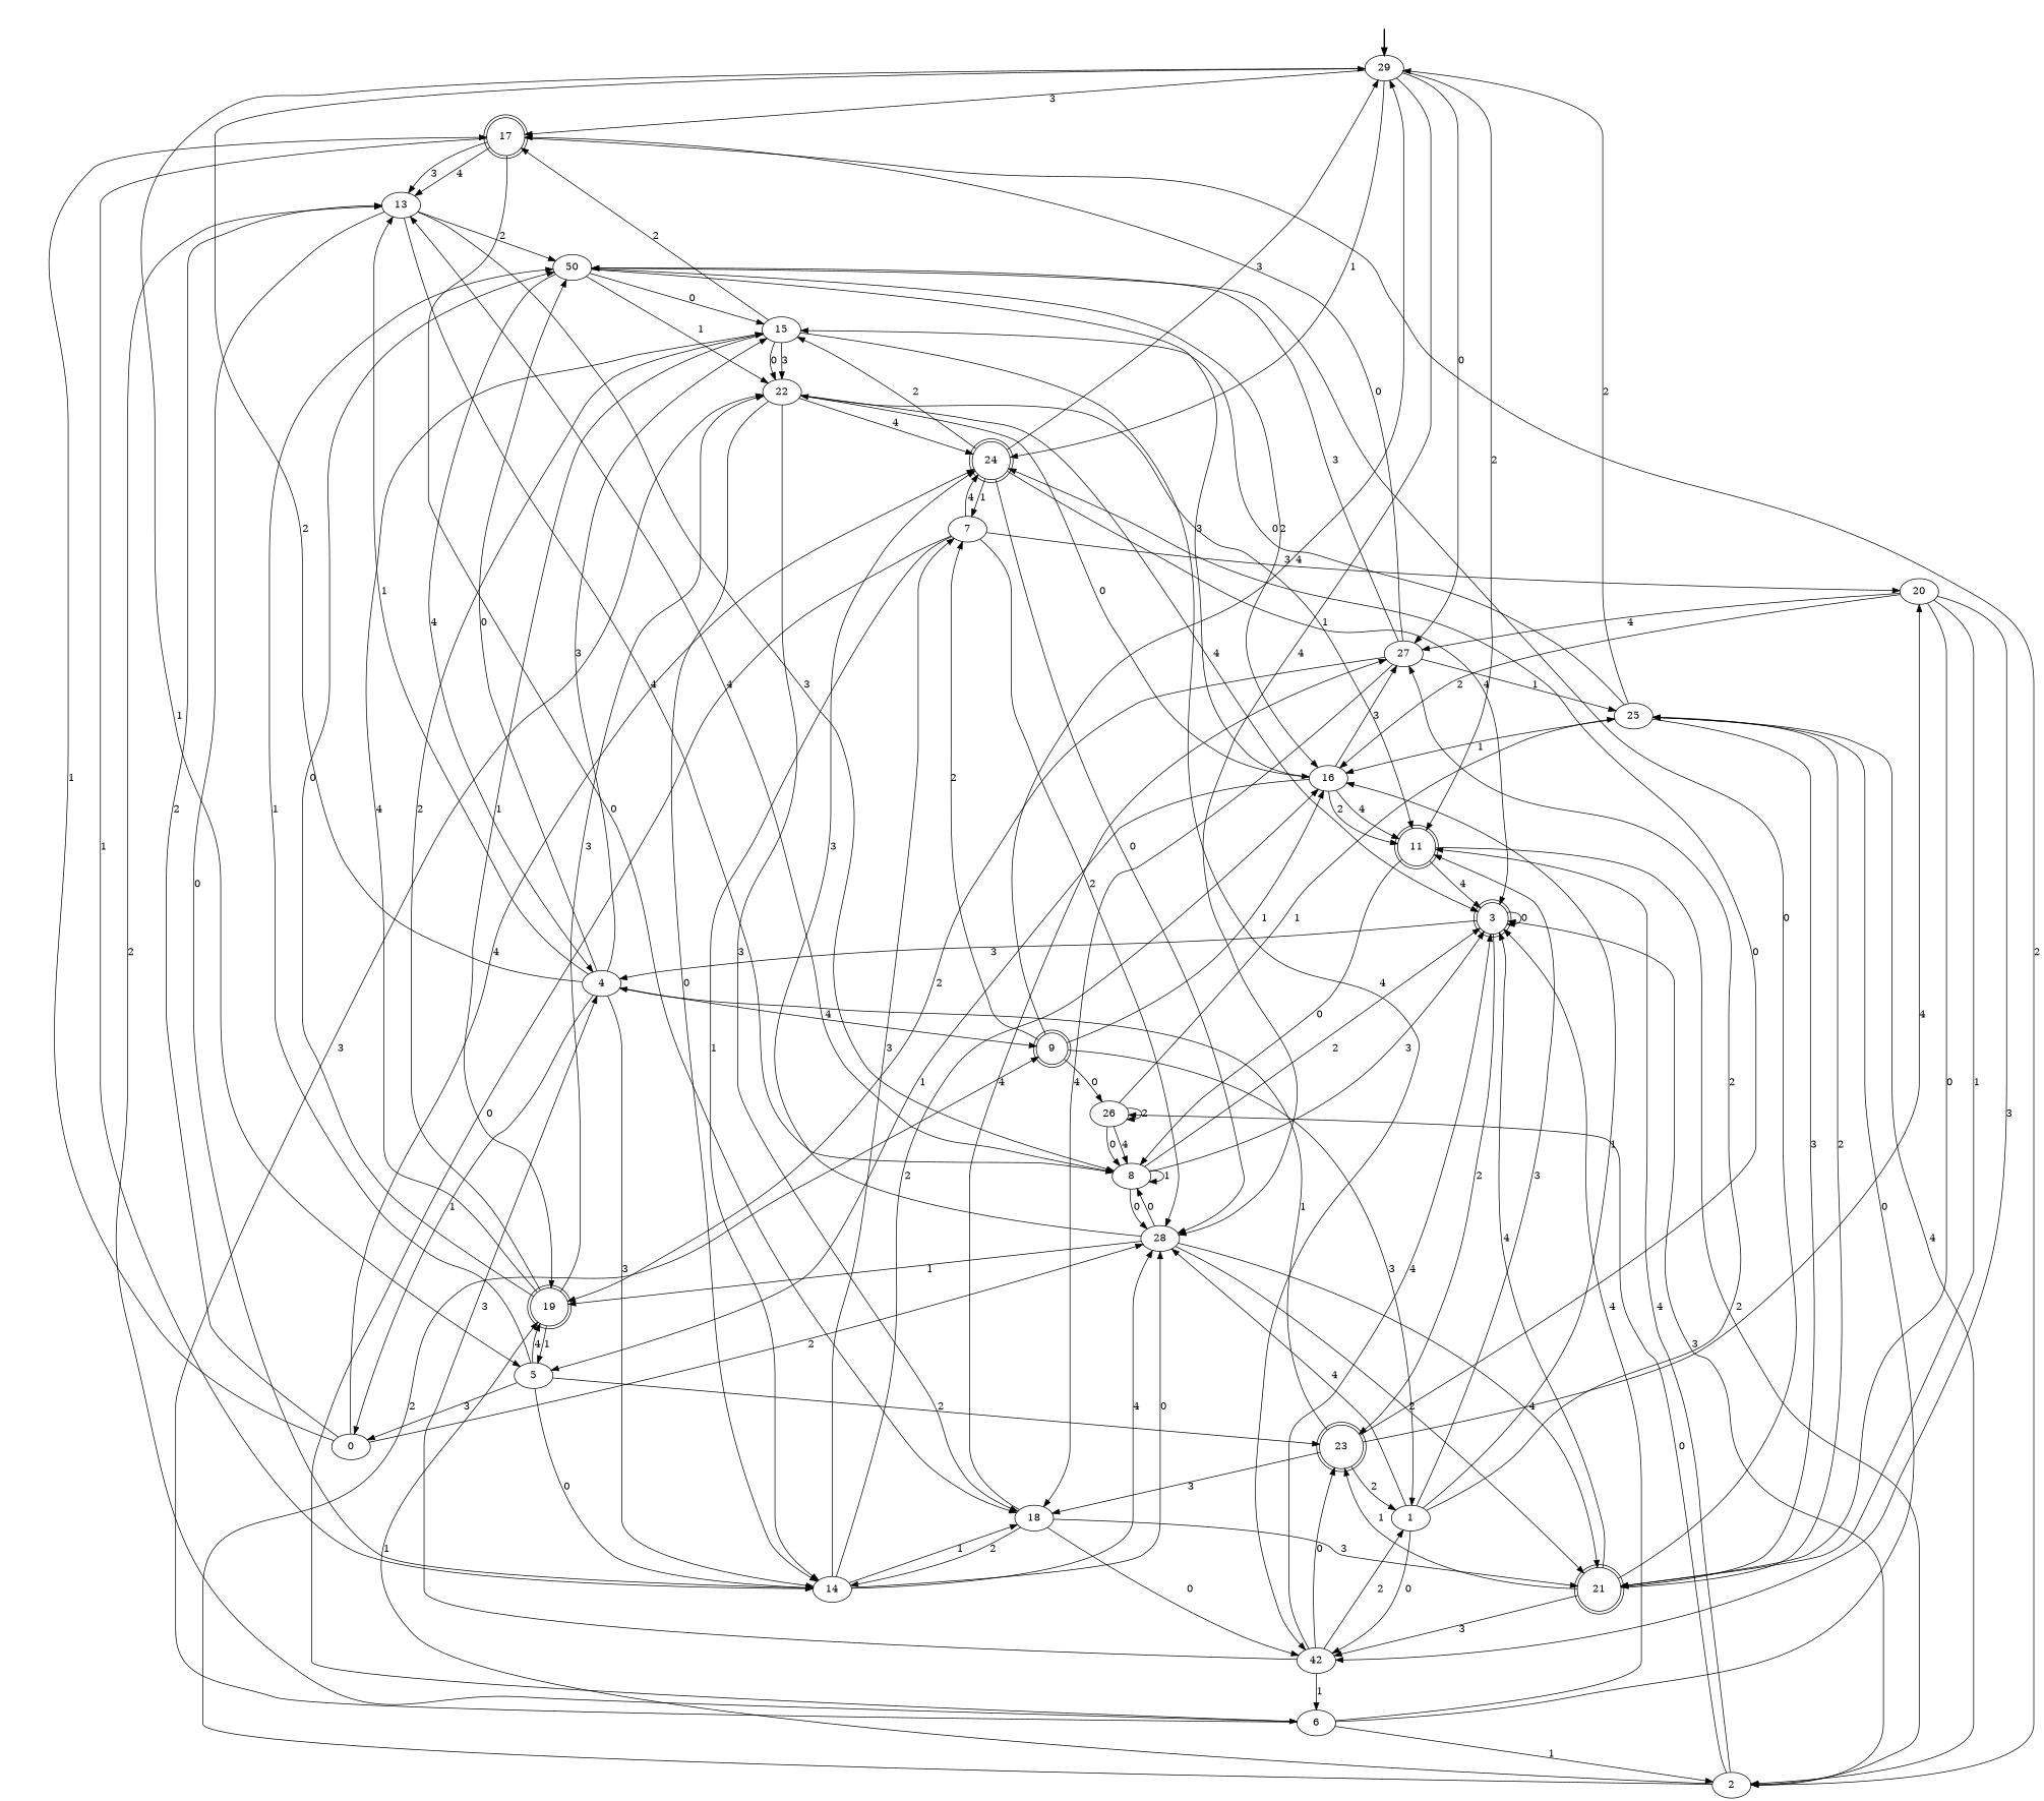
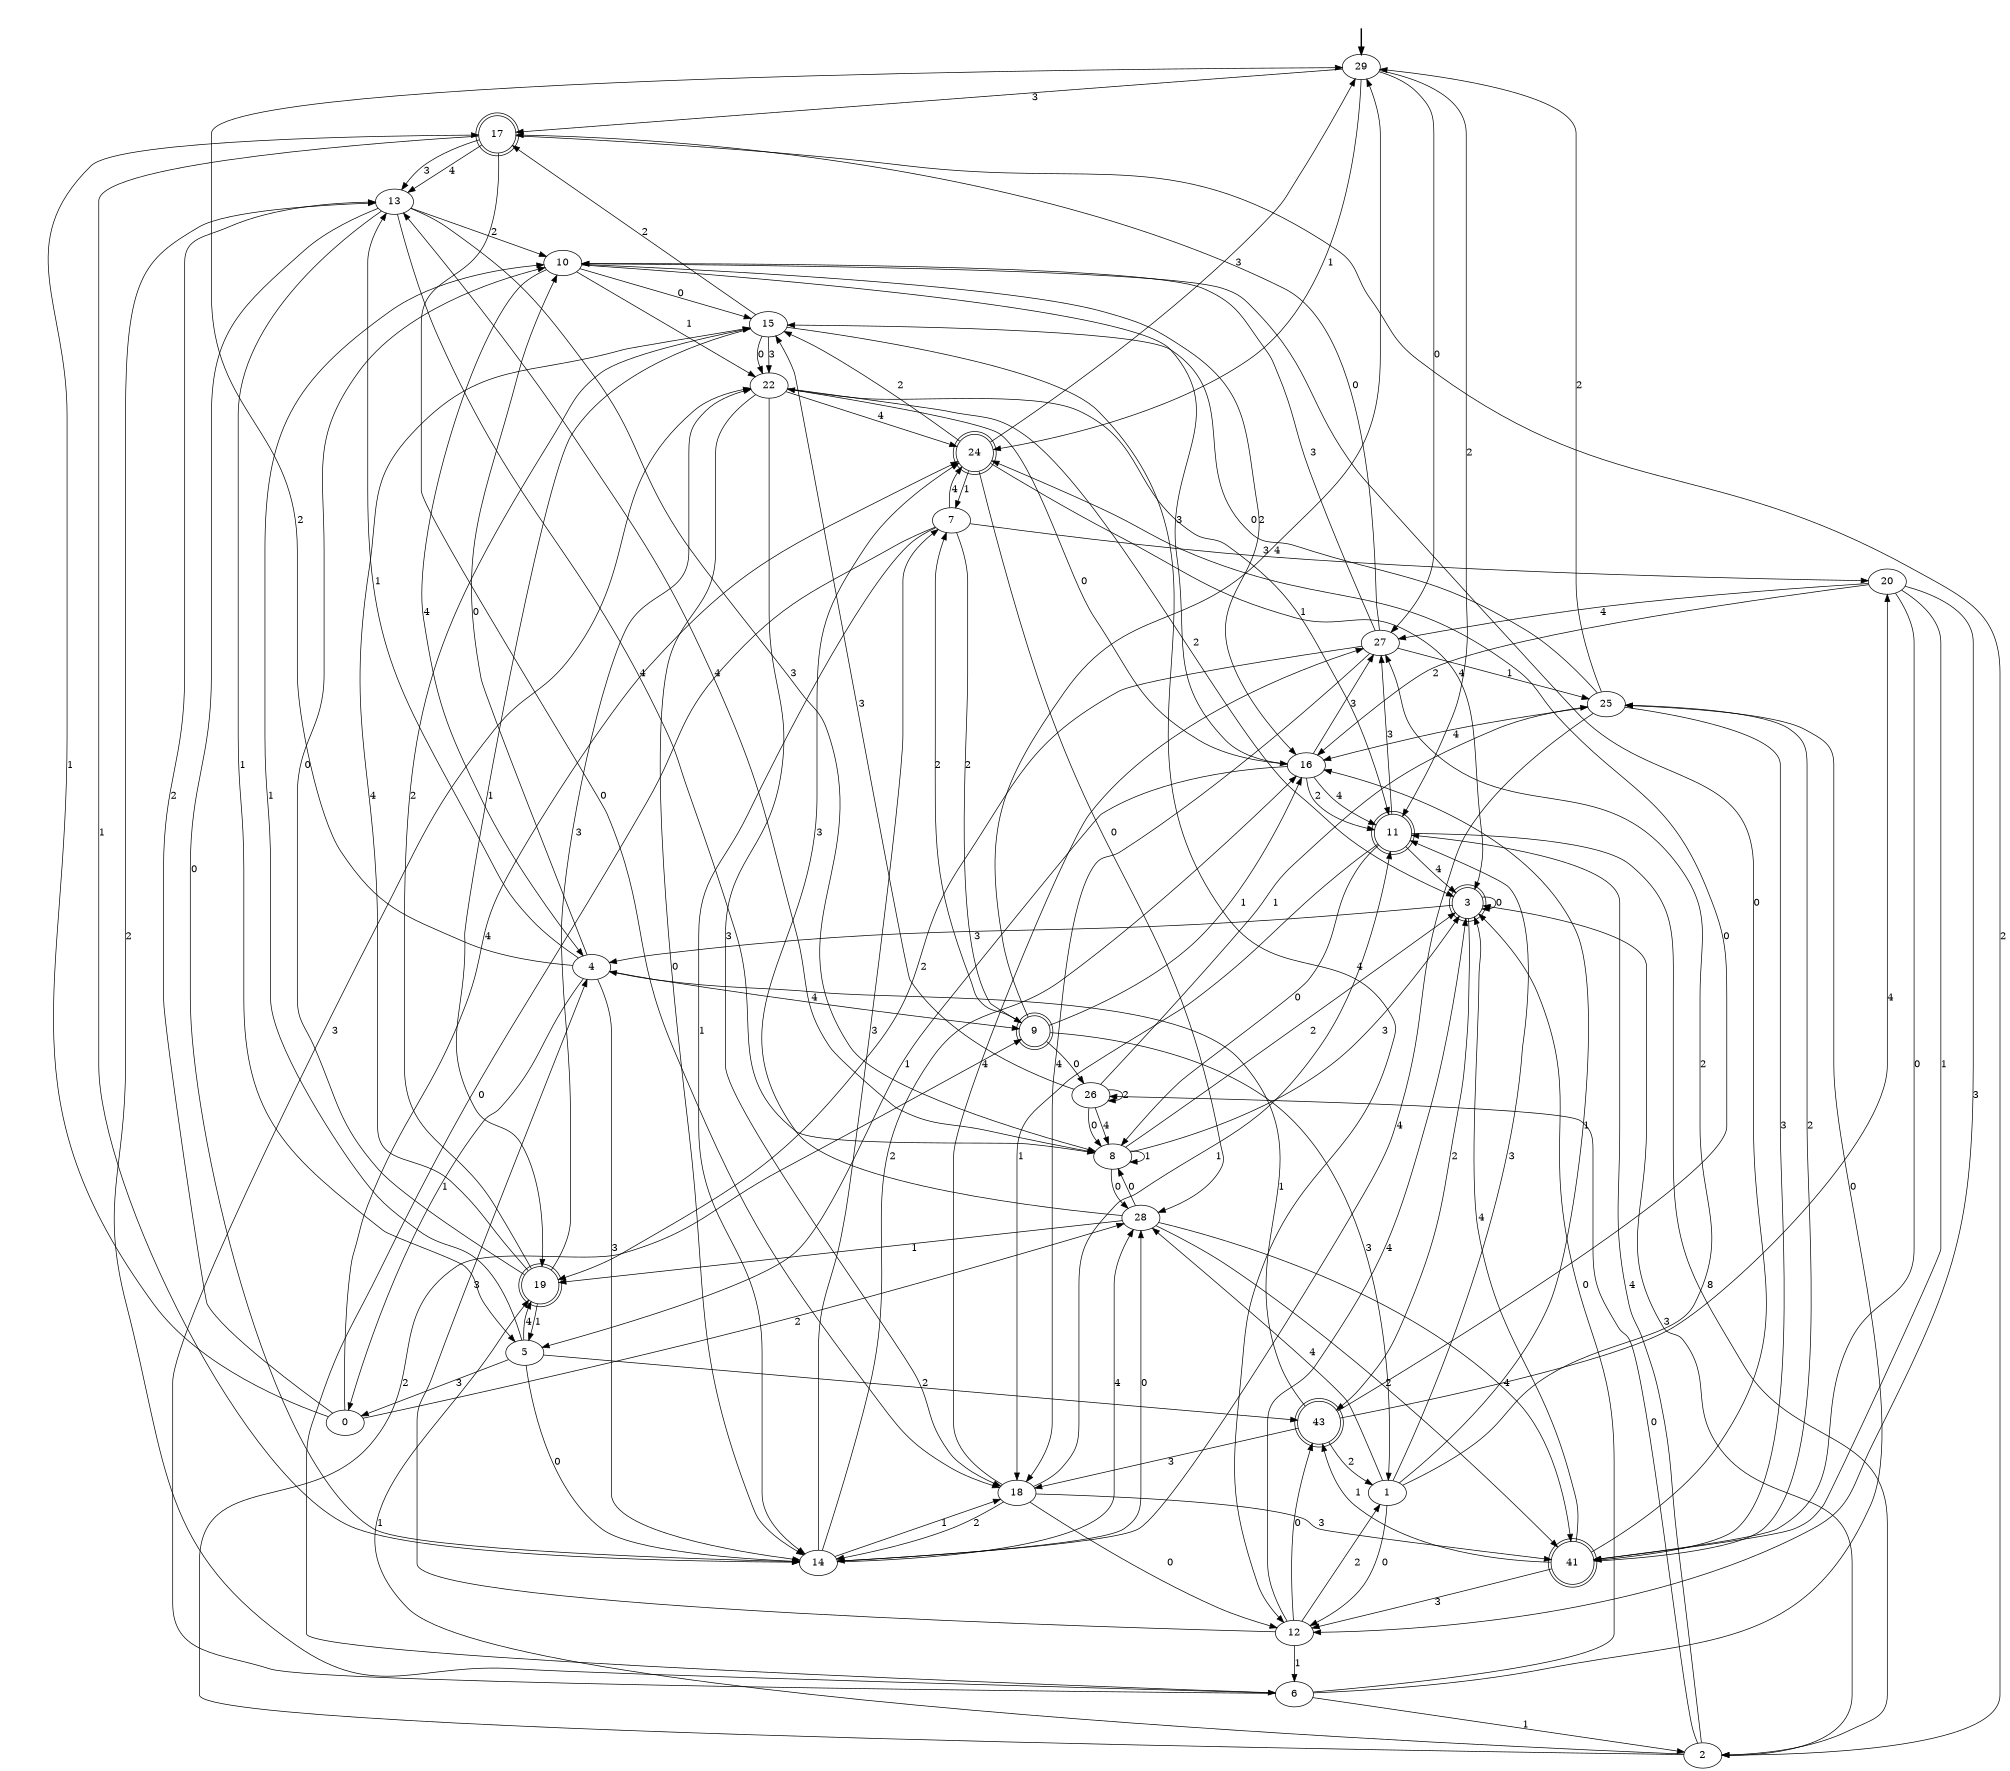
  digraph {
    fake [style=invisible]
    29 [root=true]
    17 [shape=doublecircle]
    24 [shape=doublecircle]
    28
    11 [shape=doublecircle]
    27
    0
    13
-   10 [label=50]
+   10
    14
    5
    8
    18
    2
-   12 [label=42]
-   21 [shape=doublecircle]
+   12
+   21 [shape=doublecircle label=41]
    3 [shape=doublecircle]
    7
    15
    19 [shape=doublecircle]
    1
    16
    4
-   23 [shape=doublecircle]
+   23 [shape=doublecircle label=43]
    6
    22
    25
    9 [shape=doublecircle]
    26
    20
    fake -> 29 [style=bold]
    29 -> 17 [label=3]
    29 -> 24 [label=1]
-   29 -> 28 [label=4]
    29 -> 11 [label=2]
    29 -> 27 [label=0]
    17 -> 13 [label=4]
    17 -> 13 [label=3]
    17 -> 14 [label=1]
    17 -> 18 [label=0]
    17 -> 2 [label=2]
    24 -> 29 [label=3]
    24 -> 28 [label=0]
    24 -> 3 [label=4]
    24 -> 7 [label=1]
    24 -> 15 [label=2]
    28 -> 24 [label=3]
    28 -> 8 [label=0]
    28 -> 21 [label=2]
    28 -> 21 [label=4]
    28 -> 19 [label=1]
+   11 -> 27 [label=3]
    11 -> 8 [label=0]
-   11 -> 2 [label=2]
+   11 -> 18 [label=1]
+   11 -> 2 [label=8]
    11 -> 3 [label=4]
    27 -> 17 [label=0]
    27 -> 10 [label=3]
    27 -> 18 [label=4]
    27 -> 19 [label=2]
    27 -> 25 [label=1]
    0 -> 17 [label=1]
    0 -> 24 [label=4]
    0 -> 28 [label=2]
    0 -> 13 [label=2]
    13 -> 10 [label=2]
    13 -> 14 [label=0]
-   29 -> 5 [label=1]
+   13 -> 5 [label=1]
    13 -> 8 [label=4]
    13 -> 8 [label=3]
    10 -> 15 [label=0]
    10 -> 16 [label=3]
    10 -> 16 [label=2]
    10 -> 4 [label=4]
    10 -> 22 [label=1]
    14 -> 28 [label=0]
    14 -> 28 [label=4]
    14 -> 18 [label=1]
    14 -> 7 [label=3]
    14 -> 16 [label=2]
    5 -> 0 [label=3]
    5 -> 10 [label=1]
    5 -> 14 [label=0]
    5 -> 19 [label=4]
    5 -> 23 [label=2]
    8 -> 28 [label=0]
    8 -> 13 [label=4]
    8 -> 8 [label=1]
    8 -> 3 [label=3]
    8 -> 3 [label=2]
+   18 -> 11 [label=1]
    18 -> 27 [label=4]
    18 -> 14 [label=2]
    18 -> 12 [label=0]
    18 -> 21 [label=3]
    2 -> 11 [label=4]
    2 -> 3 [label=3]
    2 -> 19 [label=1]
    2 -> 9 [label=2]
    2 -> 26 [label=0]
    12 -> 3 [label=4]
    12 -> 1 [label=2]
    12 -> 4 [label=3]
    12 -> 23 [label=0]
    12 -> 6 [label=1]
    21 -> 10 [label=0]
    21 -> 12 [label=3]
    21 -> 3 [label=4]
    21 -> 23 [label=1]
    21 -> 25 [label=2]
    3 -> 3 [label=0]
    3 -> 4 [label=3]
    3 -> 23 [label=2]
    7 -> 24 [label=4]
    7 -> 14 [label=1]
    7 -> 6 [label=0]
-   7 -> 28 [label=2]
+   7 -> 9 [label=2]
    7 -> 20 [label=3]
    15 -> 17 [label=2]
    15 -> 12 [label=4]
    15 -> 19 [label=1]
    15 -> 22 [label=0]
    15 -> 22 [label=3]
    19 -> 10 [label=0]
    19 -> 5 [label=1]
    19 -> 15 [label=2]
    19 -> 15 [label=4]
    19 -> 22 [label=3]
    1 -> 28 [label=4]
    1 -> 11 [label=3]
    1 -> 27 [label=2]
    1 -> 12 [label=0]
    1 -> 16 [label=1]
    16 -> 11 [label=4]
    16 -> 11 [label=2]
    16 -> 27 [label=3]
    16 -> 5 [label=1]
    16 -> 22 [label=0]
    4 -> 29 [label=2]
    4 -> 0 [label=1]
    4 -> 13 [label=1]
    4 -> 10 [label=0]
    4 -> 14 [label=3]
    4 -> 9 [label=4]
    23 -> 24 [label=0]
    23 -> 18 [label=3]
    23 -> 1 [label=2]
    23 -> 4 [label=1]
    23 -> 20 [label=4]
    6 -> 13 [label=2]
    6 -> 2 [label=1]
-   6 -> 3 [label=4]
+   6 -> 3 [label=0]
    6 -> 22 [label=3]
    6 -> 25 [label=0]
    22 -> 24 [label=4]
    22 -> 11 [label=1]
    22 -> 14 [label=0]
    22 -> 18 [label=3]
-   22 -> 3 [label=4]
+   22 -> 3 [label=2]
    25 -> 29 [label=2]
-   25 -> 2 [label=4]
+   25 -> 14 [label=4]
    25 -> 21 [label=3]
    25 -> 15 [label=0]
-   25 -> 16 [label=1]
+   25 -> 16 [label=4]
    9 -> 29 [label=4]
    9 -> 7 [label=2]
    9 -> 1 [label=3]
    9 -> 16 [label=1]
    9 -> 26 [label=0]
    26 -> 8 [label=0]
    26 -> 8 [label=4]
-   4 -> 15 [label=3]
+   26 -> 15 [label=3]
    26 -> 25 [label=1]
    26 -> 26 [label=2]
    20 -> 27 [label=4]
    20 -> 12 [label=3]
    20 -> 21 [label=0]
    20 -> 21 [label=1]
    20 -> 16 [label=2]
  }
